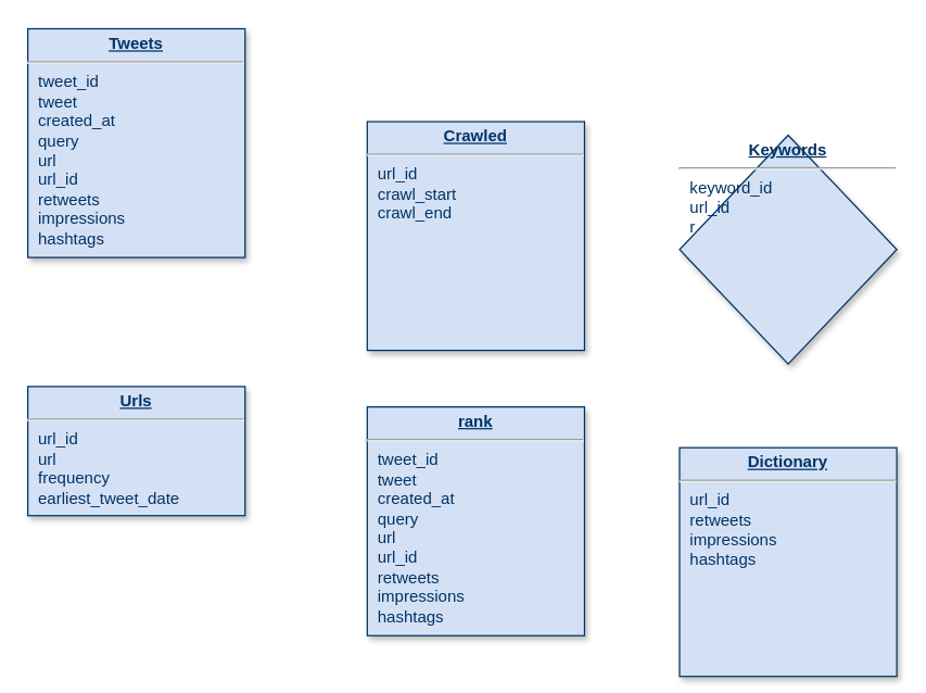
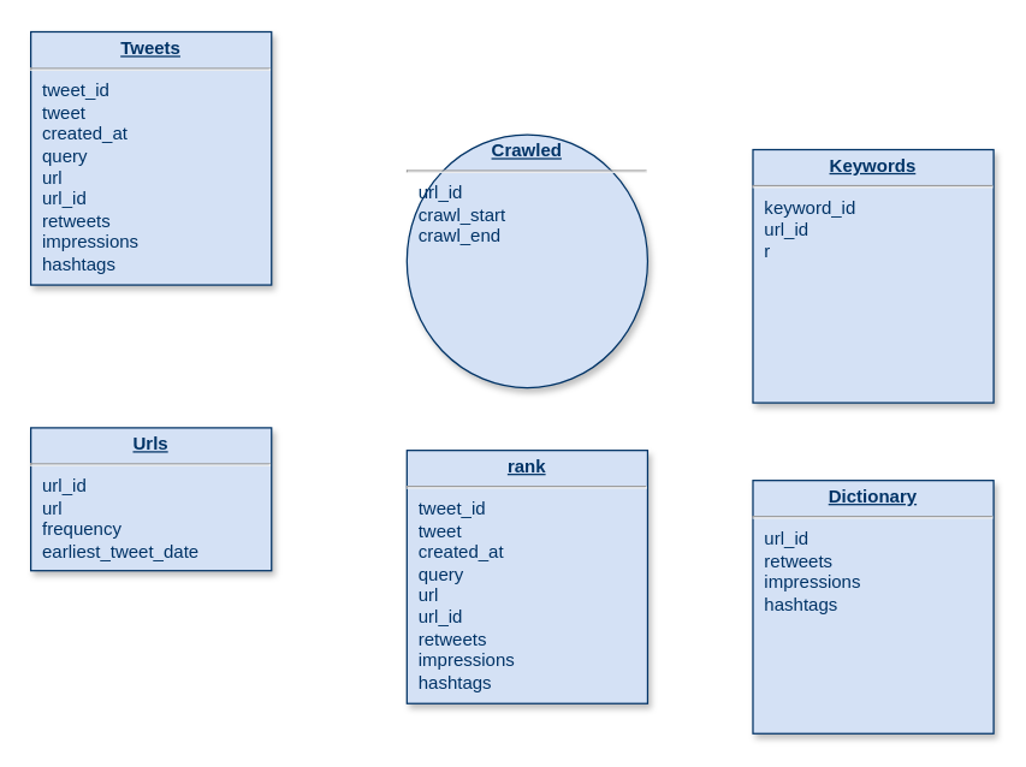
  <mxCell id="0" />
  <mxCell id="1" parent="0" />
  <mxCell id="2" value="&lt;p style=&quot;margin: 0px; margin-top: 4px; text-align: center; text-decoration: underline;&quot;&gt;&lt;strong&gt;Urls&lt;/strong&gt;&lt;/p&gt;&lt;hr&gt;&lt;p style=&quot;margin: 0px; margin-left: 8px;&quot;&gt;url_id&lt;/p&gt;&lt;p style=&quot;margin: 0px; margin-left: 8px;&quot;&gt;url&lt;/p&gt;&lt;p style=&quot;margin: 0px; margin-left: 8px;&quot;&gt;frequency&lt;/p&gt;&lt;p style=&quot;margin: 0px; margin-left: 8px;&quot;&gt;earliest_tweet_date&lt;/p&gt;&lt;p style=&quot;margin: 0px; margin-left: 8px;&quot;&gt;&lt;br&gt;&lt;/p&gt;" style="verticalAlign=top;align=left;overflow=fill;fontSize=12;fontFamily=Helvetica;html=1;strokeColor=#003366;shadow=1;fillColor=#D4E1F5;fontColor=#003366" parent="1" vertex="1"><mxGeometry x="20" y="284" width="160" height="95" as="geometry" /></mxCell>
  <mxCell id="3" value="&lt;p style=&quot;margin: 0px; margin-top: 4px; text-align: center; text-decoration: underline;&quot;&gt;&lt;b&gt;Tweets&lt;/b&gt;&lt;/p&gt;&lt;hr&gt;&lt;p style=&quot;margin: 0px; margin-left: 8px;&quot;&gt;tweet_id&lt;/p&gt;&lt;p style=&quot;margin: 0px; margin-left: 8px;&quot;&gt;tweet&lt;/p&gt;&lt;p style=&quot;margin: 0px; margin-left: 8px;&quot;&gt;created_at&lt;/p&gt;&lt;p style=&quot;margin: 0px; margin-left: 8px;&quot;&gt;query&lt;/p&gt;&lt;p style=&quot;margin: 0px; margin-left: 8px;&quot;&gt;url&lt;/p&gt;&lt;p style=&quot;margin: 0px; margin-left: 8px;&quot;&gt;url_id&lt;/p&gt;&lt;p style=&quot;margin: 0px; margin-left: 8px;&quot;&gt;retweets&lt;/p&gt;&lt;p style=&quot;margin: 0px; margin-left: 8px;&quot;&gt;impressions&lt;/p&gt;&lt;p style=&quot;margin: 0px; margin-left: 8px;&quot;&gt;hashtags&lt;/p&gt;" style="verticalAlign=top;align=left;overflow=fill;fontSize=12;fontFamily=Helvetica;html=1;strokeColor=#003366;shadow=1;fillColor=#D4E1F5;fontColor=#003366" parent="1" vertex="1"><mxGeometry x="20" y="20.64" width="160" height="168.36" as="geometry" /></mxCell>
- <mxCell id="4" value="&lt;p style=&quot;margin: 0px; margin-top: 4px; text-align: center; text-decoration: underline;&quot;&gt;&lt;b&gt;Crawled&lt;/b&gt;&lt;/p&gt;&lt;hr&gt;&lt;p style=&quot;margin: 0px; margin-left: 8px;&quot;&gt;&lt;span style=&quot;background-color: initial;&quot;&gt;url_id&lt;/span&gt;&lt;br&gt;&lt;/p&gt;&lt;p style=&quot;margin: 0px; margin-left: 8px;&quot;&gt;crawl_start&lt;/p&gt;&lt;p style=&quot;margin: 0px; margin-left: 8px;&quot;&gt;crawl_end&lt;/p&gt;" style="verticalAlign=top;align=left;overflow=fill;fontSize=12;fontFamily=Helvetica;html=1;strokeColor=#003366;shadow=1;fillColor=#D4E1F5;fontColor=#003366" parent="1" vertex="1"><mxGeometry x="270" y="89" width="160" height="168.36" as="geometry" /></mxCell>
+ <mxCell id="4" value="&lt;p style=&quot;margin: 0px; margin-top: 4px; text-align: center; text-decoration: underline;&quot;&gt;&lt;b&gt;Crawled&lt;/b&gt;&lt;/p&gt;&lt;hr&gt;&lt;p style=&quot;margin: 0px; margin-left: 8px;&quot;&gt;&lt;span style=&quot;background-color: initial;&quot;&gt;url_id&lt;/span&gt;&lt;br&gt;&lt;/p&gt;&lt;p style=&quot;margin: 0px; margin-left: 8px;&quot;&gt;crawl_start&lt;/p&gt;&lt;p style=&quot;margin: 0px; margin-left: 8px;&quot;&gt;crawl_end&lt;/p&gt;" style="ellipse;verticalAlign=top;align=left;overflow=fill;fontSize=12;fontFamily=Helvetica;html=1;strokeColor=#003366;shadow=1;fillColor=#D4E1F5;fontColor=#003366;" parent="1" vertex="1"><mxGeometry x="270" y="89" width="160" height="168.36" as="geometry" /></mxCell>
  <mxCell id="5" value="&lt;p style=&quot;margin: 0px; margin-top: 4px; text-align: center; text-decoration: underline;&quot;&gt;&lt;b&gt;rank&lt;/b&gt;&lt;/p&gt;&lt;hr&gt;&lt;p style=&quot;margin: 0px; margin-left: 8px;&quot;&gt;tweet_id&lt;/p&gt;&lt;p style=&quot;margin: 0px; margin-left: 8px;&quot;&gt;tweet&lt;/p&gt;&lt;p style=&quot;margin: 0px; margin-left: 8px;&quot;&gt;created_at&lt;/p&gt;&lt;p style=&quot;margin: 0px; margin-left: 8px;&quot;&gt;query&lt;/p&gt;&lt;p style=&quot;margin: 0px; margin-left: 8px;&quot;&gt;url&lt;/p&gt;&lt;p style=&quot;margin: 0px; margin-left: 8px;&quot;&gt;url_id&lt;/p&gt;&lt;p style=&quot;margin: 0px; margin-left: 8px;&quot;&gt;retweets&lt;/p&gt;&lt;p style=&quot;margin: 0px; margin-left: 8px;&quot;&gt;impressions&lt;/p&gt;&lt;p style=&quot;margin: 0px; margin-left: 8px;&quot;&gt;hashtags&lt;/p&gt;" style="verticalAlign=top;align=left;overflow=fill;fontSize=12;fontFamily=Helvetica;html=1;strokeColor=#003366;shadow=1;fillColor=#D4E1F5;fontColor=#003366" parent="1" vertex="1"><mxGeometry x="270" y="299" width="160" height="168.36" as="geometry" /></mxCell>
- <mxCell id="6" value="&lt;p style=&quot;margin: 0px; margin-top: 4px; text-align: center; text-decoration: underline;&quot;&gt;&lt;b&gt;Keywords&lt;/b&gt;&lt;/p&gt;&lt;hr&gt;&lt;p style=&quot;margin: 0px; margin-left: 8px;&quot;&gt;keyword_id&lt;/p&gt;&lt;p style=&quot;margin: 0px; margin-left: 8px;&quot;&gt;url_id&lt;/p&gt;&lt;p style=&quot;margin: 0px; margin-left: 8px;&quot;&gt;r&lt;/p&gt;" style="rhombus;verticalAlign=top;align=left;overflow=fill;fontSize=12;fontFamily=Helvetica;html=1;strokeColor=#003366;shadow=1;fillColor=#D4E1F5;fontColor=#003366;" parent="1" vertex="1"><mxGeometry x="500" y="99" width="160" height="168.36" as="geometry" /></mxCell>
- <mxCell id="7" value="&lt;p style=&quot;margin: 0px; margin-top: 4px; text-align: center; text-decoration: underline;&quot;&gt;&lt;b&gt;Dictionary&lt;/b&gt;&lt;/p&gt;&lt;hr&gt;&lt;p style=&quot;margin: 0px; margin-left: 8px;&quot;&gt;&lt;span style=&quot;background-color: initial;&quot;&gt;url_id&lt;/span&gt;&lt;br&gt;&lt;/p&gt;&lt;p style=&quot;margin: 0px; margin-left: 8px;&quot;&gt;retweets&lt;/p&gt;&lt;p style=&quot;margin: 0px; margin-left: 8px;&quot;&gt;impressions&lt;/p&gt;&lt;p style=&quot;margin: 0px; margin-left: 8px;&quot;&gt;hashtags&lt;/p&gt;" style="verticalAlign=top;align=left;overflow=fill;fontSize=12;fontFamily=Helvetica;html=1;strokeColor=#003366;shadow=1;fillColor=#D4E1F5;fontColor=#003366" parent="1" vertex="1"><mxGeometry x="500" y="329" width="160" height="168.36" as="geometry" /></mxCell>
+ <mxCell id="6" value="&lt;p style=&quot;margin: 0px; margin-top: 4px; text-align: center; text-decoration: underline;&quot;&gt;&lt;b&gt;Keywords&lt;/b&gt;&lt;/p&gt;&lt;hr&gt;&lt;p style=&quot;margin: 0px; margin-left: 8px;&quot;&gt;keyword_id&lt;/p&gt;&lt;p style=&quot;margin: 0px; margin-left: 8px;&quot;&gt;url_id&lt;/p&gt;&lt;p style=&quot;margin: 0px; margin-left: 8px;&quot;&gt;r&lt;/p&gt;" style="verticalAlign=top;align=left;overflow=fill;fontSize=12;fontFamily=Helvetica;html=1;strokeColor=#003366;shadow=1;fillColor=#D4E1F5;fontColor=#003366" parent="1" vertex="1"><mxGeometry x="500" y="99" width="160" height="168.36" as="geometry" /></mxCell>
+ <mxCell id="7" value="&lt;p style=&quot;margin: 0px; margin-top: 4px; text-align: center; text-decoration: underline;&quot;&gt;&lt;b&gt;Dictionary&lt;/b&gt;&lt;/p&gt;&lt;hr&gt;&lt;p style=&quot;margin: 0px; margin-left: 8px;&quot;&gt;&lt;span style=&quot;background-color: initial;&quot;&gt;url_id&lt;/span&gt;&lt;br&gt;&lt;/p&gt;&lt;p style=&quot;margin: 0px; margin-left: 8px;&quot;&gt;retweets&lt;/p&gt;&lt;p style=&quot;margin: 0px; margin-left: 8px;&quot;&gt;impressions&lt;/p&gt;&lt;p style=&quot;margin: 0px; margin-left: 8px;&quot;&gt;hashtags&lt;/p&gt;" style="verticalAlign=top;align=left;overflow=fill;fontSize=12;fontFamily=Helvetica;html=1;strokeColor=#003366;shadow=1;fillColor=#D4E1F5;fontColor=#003366" parent="1" vertex="1"><mxGeometry x="500" y="319" width="160" height="168.36" as="geometry" /></mxCell>
